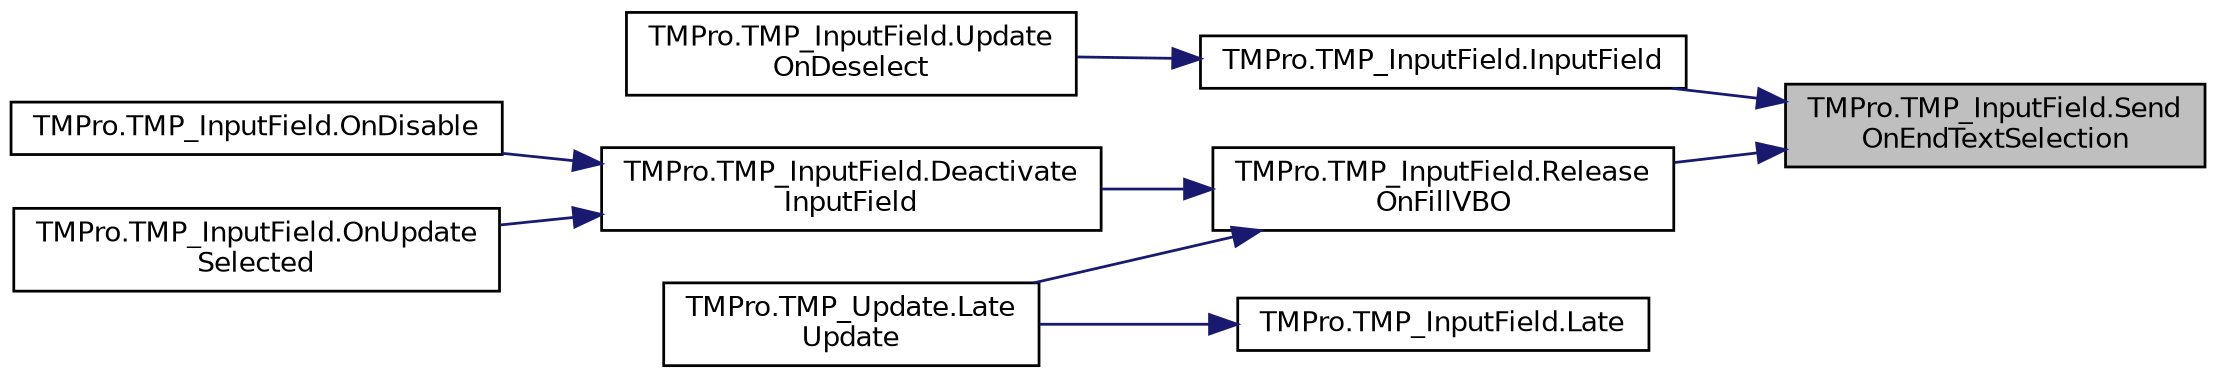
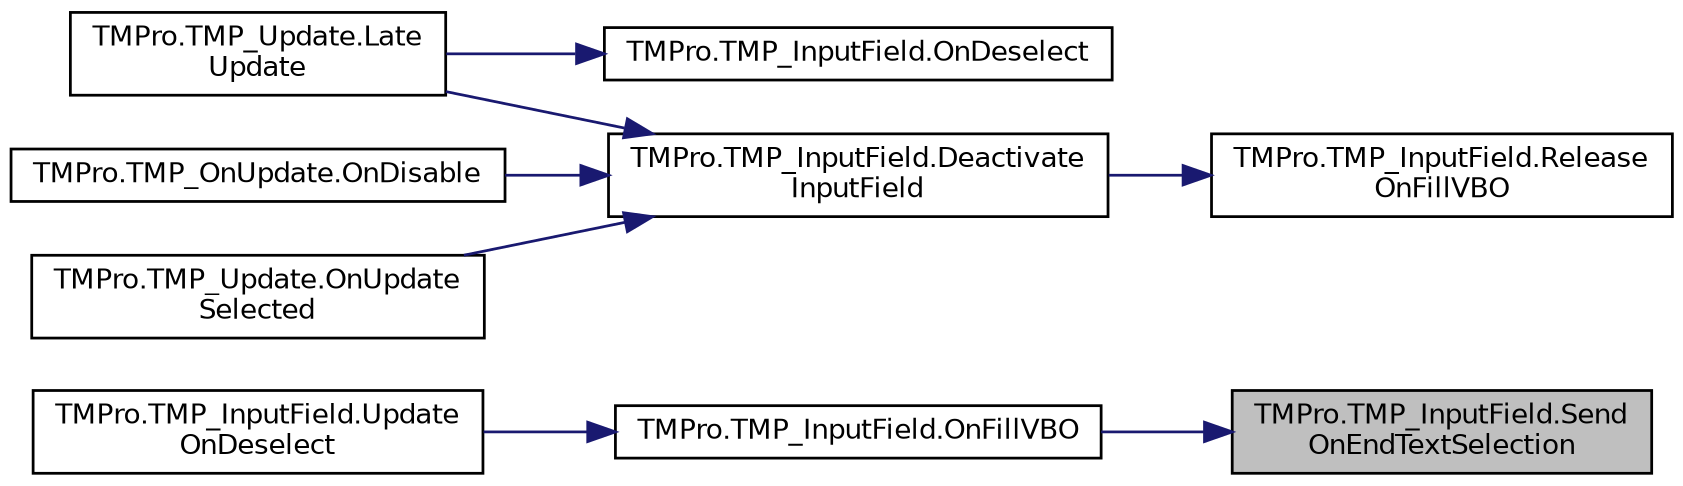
  digraph {
    rankdir=RL
    node [color=black fillcolor=white fontname=Helvetica fontsize=10 shape=record style=filled]
    edge [color=midnightblue dir=back fontname=Helvetica fontsize=10 labelfontname=Helvetica labelfontsize=10 style=solid]
    n1 [fillcolor=grey75 fontcolor=black height=0.2 label="TMPro.TMP_InputField.Send\lOnEndTextSelection" width=0.4]
-   n2 [height=0.2 label="TMPro.TMP_InputField.InputField" width=0.4]
+   n2 [height=0.2 label="TMPro.TMP_InputField.OnFillVBO" width=0.4]
    n3 [height=0.2 label="TMPro.TMP_InputField.Release\lOnFillVBO" width=0.4]
    n4 [height=0.2 label="TMPro.TMP_InputField.Update\lOnDeselect" width=0.4]
    n5 [height=0.2 label="TMPro.TMP_InputField.Deactivate\lInputField" width=0.4]
    n6 [height=0.2 label="TMPro.TMP_Update.Late\lUpdate" width=0.4]
-   n7 [height=0.2 label="TMPro.TMP_InputField.OnDisable" width=0.4]
-   n8 [height=0.2 label="TMPro.TMP_InputField.OnUpdate\lSelected" width=0.4]
-   n9 [height=0.2 label="TMPro.TMP_InputField.Late" width=0.4]
+   n7 [height=0.2 label="TMPro.TMP_OnUpdate.OnDisable" width=0.4]
+   n8 [height=0.2 label="TMPro.TMP_Update.OnUpdate\lSelected" width=0.4]
+   n9 [height=0.2 label="TMPro.TMP_InputField.OnDeselect" width=0.4]
    n1 -> n2
-   n1 -> n3
    n2 -> n4
    n3 -> n5
-   n3 -> n6
+   n5 -> n6
    n5 -> n7
    n5 -> n8
    n9 -> n6
  }
